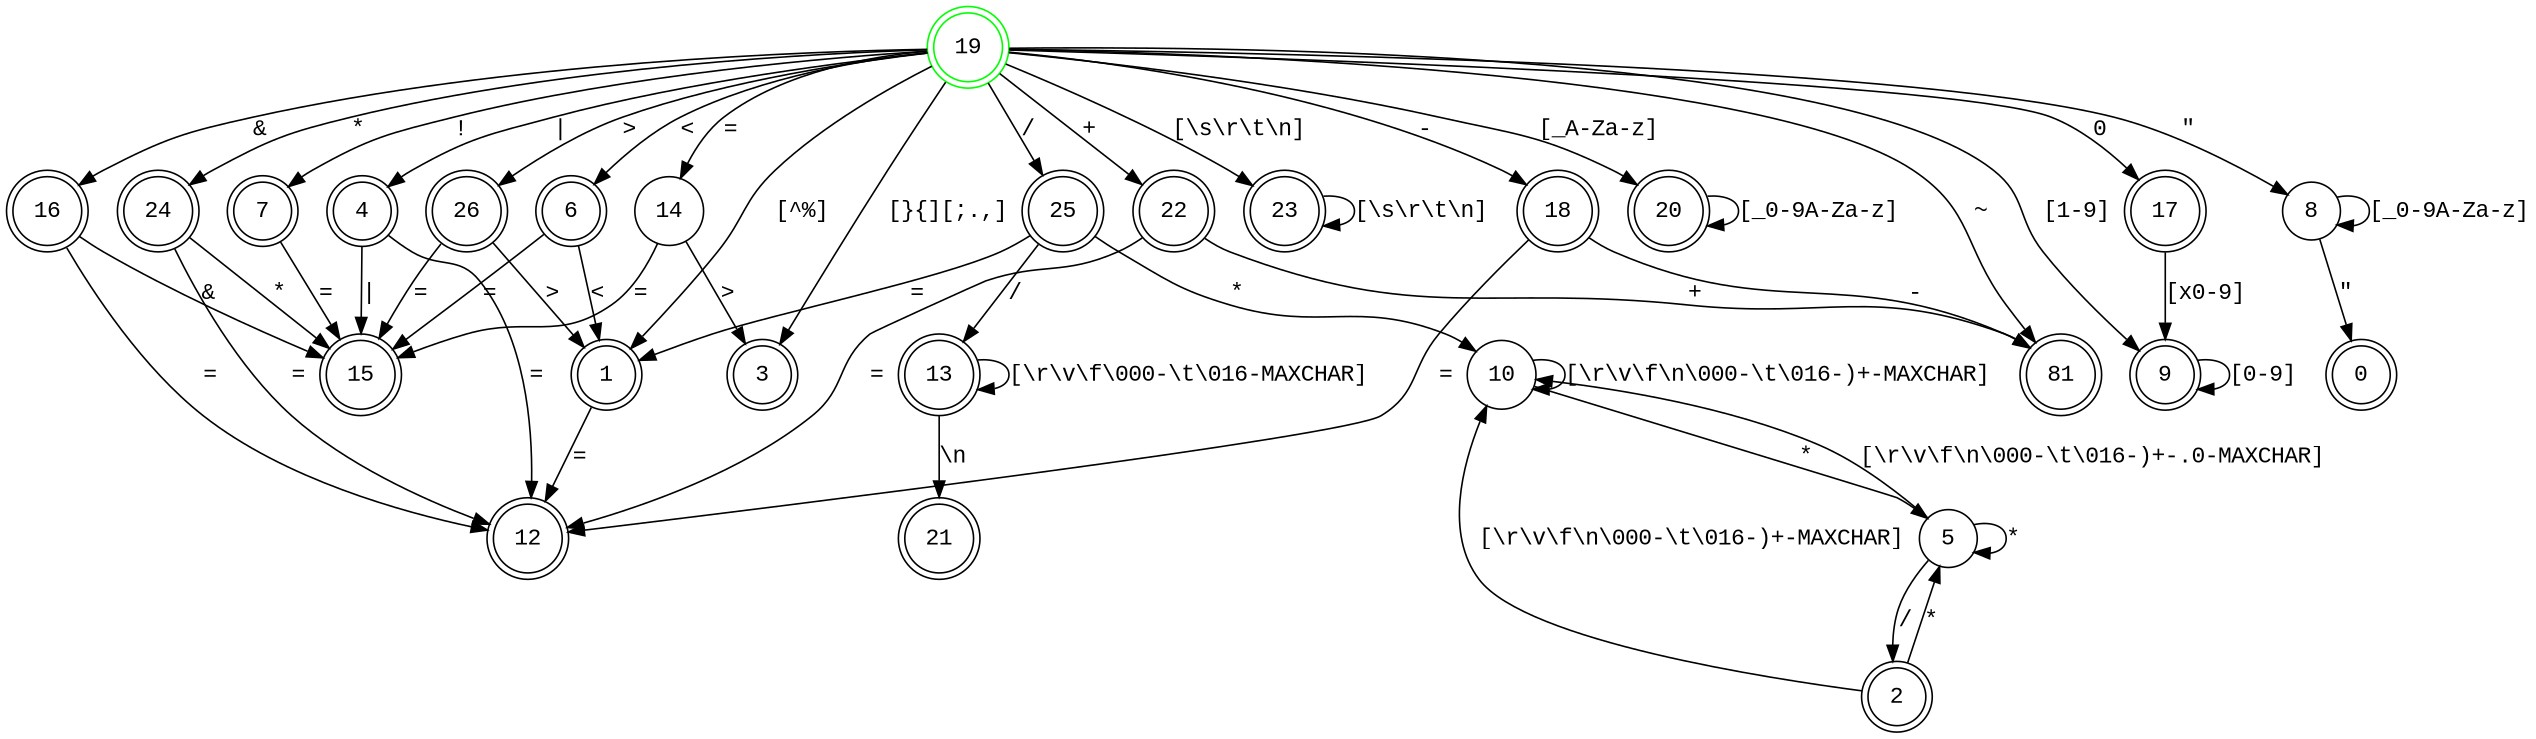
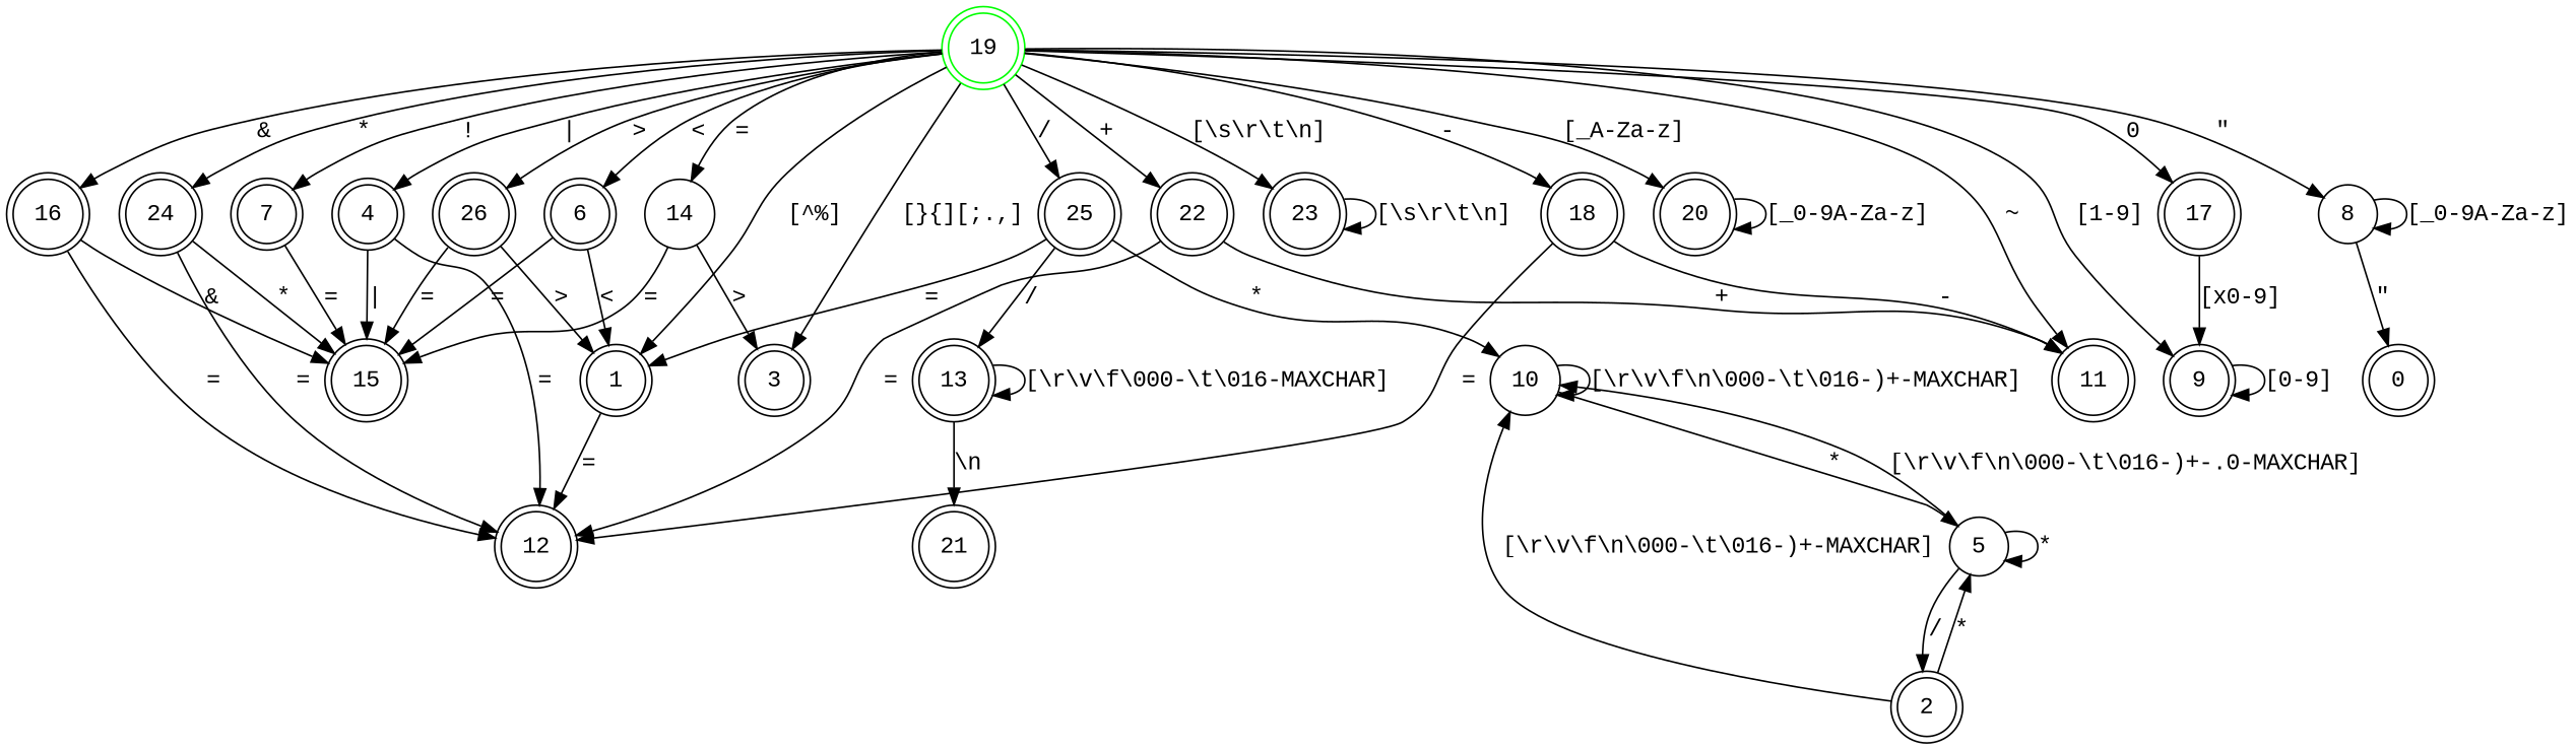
  digraph {
    fontname="Liberation Mono"
    node [fontname="Liberation Mono" shape=doublecircle]
    edge [fontname="Liberation Mono"]
    26
    15
    1
    12
    25
    13
    10 [shape=circle]
    21
    5 [shape=circle]
    24
    23
    22
-   11 [label=81]
+   11
    20
    19 [color=green]
    18
    17
    16
    14 [shape=circle]
    9
    8 [shape=circle]
    7
    6
    4
    3
    0
    2
    26 -> 15 [label="="]
    26 -> 1 [label=">"]
    1 -> 12 [label="="]
    25 -> 1 [label="="]
    25 -> 13 [label="/"]
    25 -> 10 [label="*"]
    13 -> 13 [label="[\\r\\v\\f\\000-\\t\\016-MAXCHAR]"]
    13 -> 21 [label="\\n"]
    10 -> 10 [label="[\\r\\v\\f\\n\\000-\\t\\016-)+-MAXCHAR]"]
    10 -> 5 [label="*"]
    5 -> 10 [label="[\\r\\v\\f\\n\\000-\\t\\016-)+-\.0-MAXCHAR]"]
    5 -> 5 [label="*"]
    5 -> 2 [label="/"]
    24 -> 15 [label="*"]
    24 -> 12 [label="="]
    23 -> 23 [label="[\\s\\r\\t\\n]"]
    22 -> 12 [label="="]
    22 -> 11 [label="+"]
    20 -> 20 [label="[_0-9A-Za-z]"]
    19 -> 26 [label=">"]
    19 -> 1 [label="[\^%]"]
    19 -> 25 [label="/"]
    19 -> 24 [label="*"]
    19 -> 23 [label="[\\s\\r\\t\\n]"]
    19 -> 22 [label="+"]
    19 -> 11 [label="~"]
    19 -> 20 [label="[_A-Za-z]"]
    19 -> 18 [label="\-"]
    19 -> 17 [label=0]
    19 -> 16 [label="&"]
    19 -> 14 [label="="]
    19 -> 9 [label="[1-9]"]
    19 -> 8 [label="\""]
    19 -> 7 [label="!"]
    19 -> 6 [label="<"]
    19 -> 4 [label="|"]
    19 -> 3 [label="[}{\]\[;\.,]"]
    18 -> 12 [label="="]
    18 -> 11 [label="\-"]
    17 -> 9 [label="[x0-9]"]
    16 -> 15 [label="&"]
    16 -> 12 [label="="]
    14 -> 15 [label="="]
    14 -> 3 [label=">"]
    9 -> 9 [label="[0-9]"]
    8 -> 8 [label="[_0-9A-Za-z]"]
    8 -> 0 [label="\""]
    7 -> 15 [label="="]
    6 -> 15 [label="="]
    6 -> 1 [label="<"]
    4 -> 15 [label="|"]
    4 -> 12 [label="="]
    2 -> 10 [label="[\\r\\v\\f\\n\\000-\\t\\016-)+-MAXCHAR]"]
    2 -> 5 [label="*"]
  }
